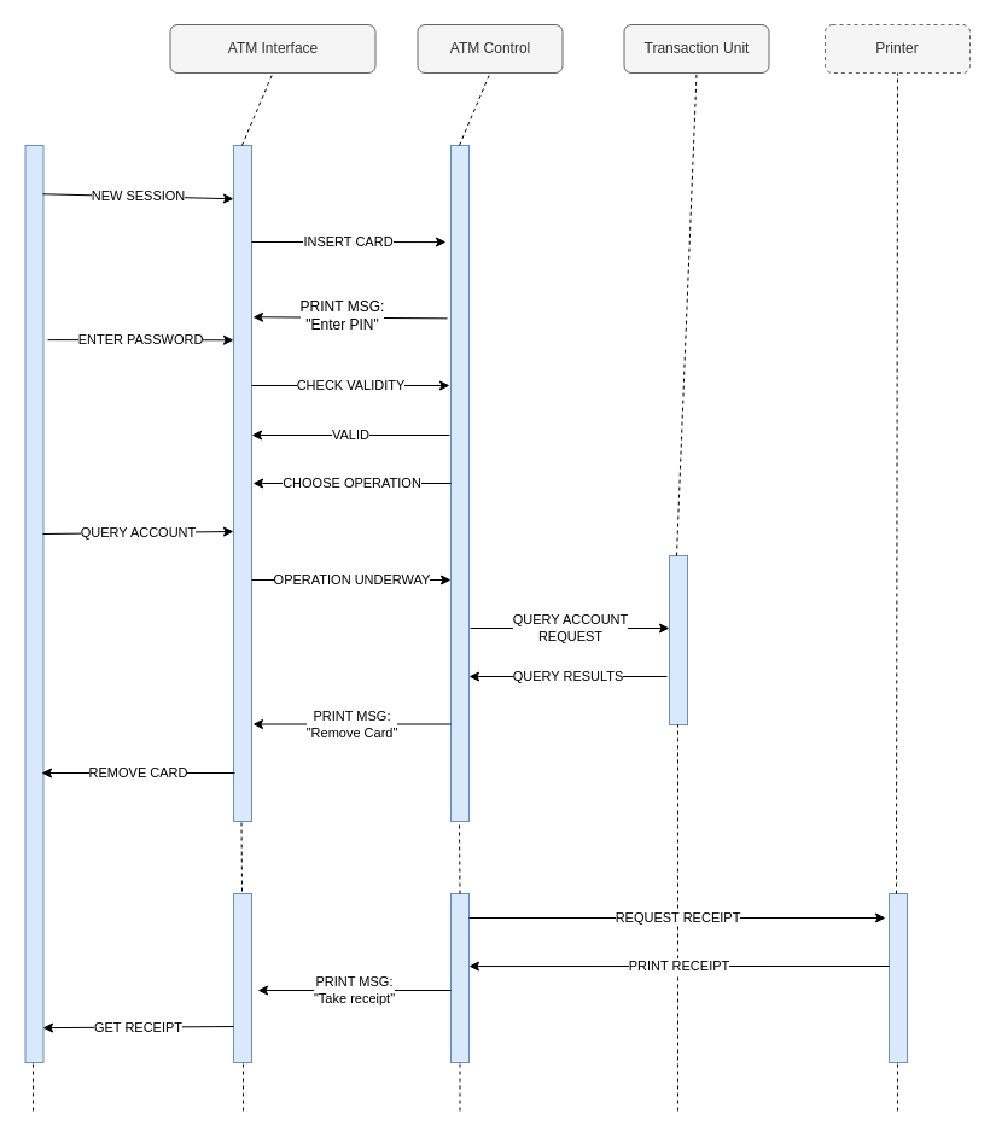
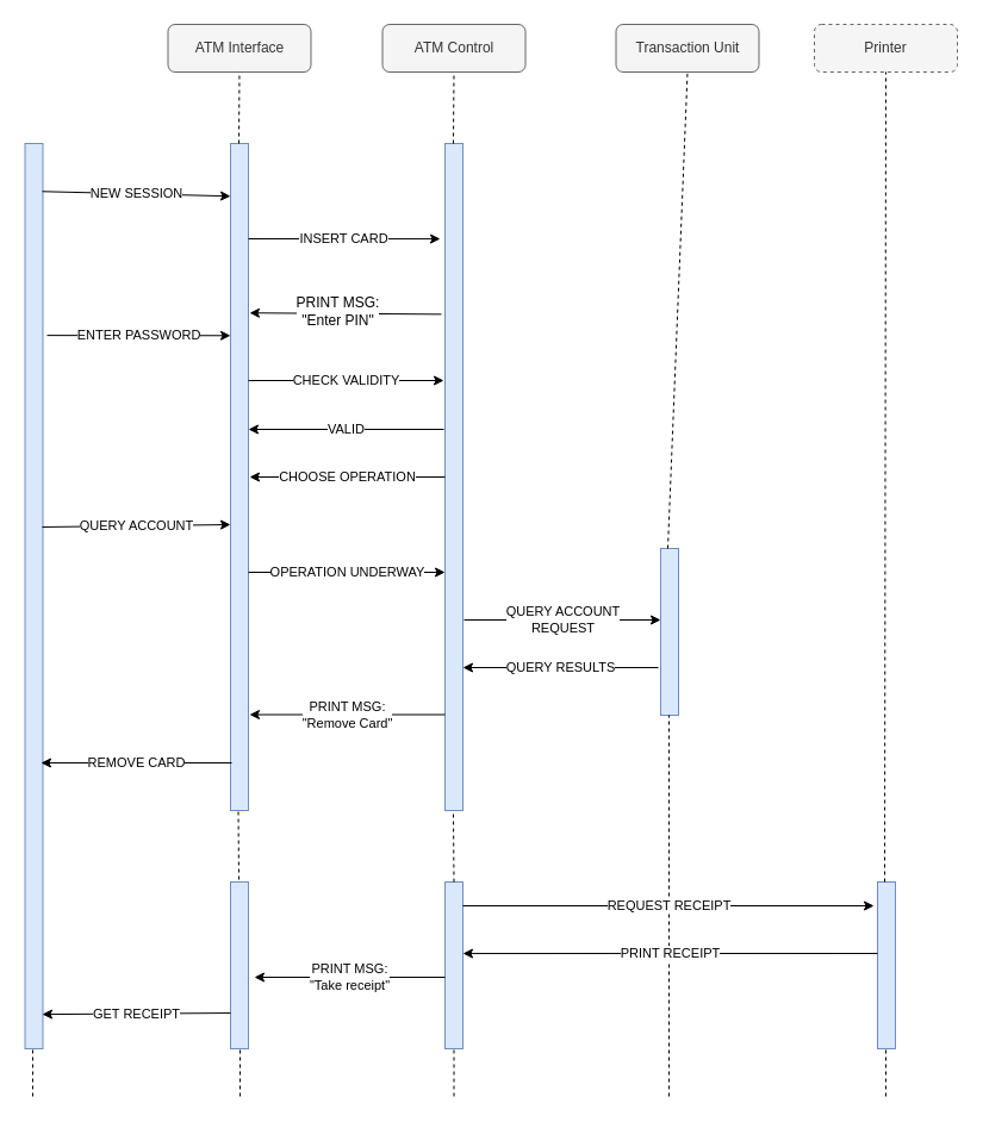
  <mxCell id="0" />
  <mxCell id="1" parent="0" />
  <mxCell id="2" value="" style="html=1;points=[];perimeter=orthogonalPerimeter;fillColor=#dae8fc;strokeColor=#6c8ebf;" vertex="1" parent="1"><mxGeometry x="20.5" y="120" width="15" height="760" as="geometry" /></mxCell>
  <mxCell id="3" value="" style="html=1;points=[];perimeter=orthogonalPerimeter;fillColor=#dae8fc;strokeColor=#6c8ebf;" vertex="1" parent="1"><mxGeometry x="193" y="120" width="15" height="560" as="geometry" /></mxCell>
  <mxCell id="4" value="" style="html=1;points=[];perimeter=orthogonalPerimeter;fillColor=#dae8fc;strokeColor=#6c8ebf;" vertex="1" parent="1"><mxGeometry x="373" y="120" width="15" height="560" as="geometry" /></mxCell>
- <mxCell id="5" value="ATM Interface" style="rounded=1;whiteSpace=wrap;html=1;fillColor=#f5f5f5;strokeColor=#666666;fontColor=#333333;" vertex="1" parent="1"><mxGeometry x="140.5" y="20" width="170" height="40" as="geometry" /></mxCell>
- <mxCell id="6" value="ATM Control" style="rounded=1;whiteSpace=wrap;html=1;fillColor=#f5f5f5;strokeColor=#666666;fontColor=#333333;" vertex="1" parent="1"><mxGeometry x="345.5" y="20" width="120" height="40" as="geometry" /></mxCell>
+ <mxCell id="5" value="ATM Interface" style="rounded=1;whiteSpace=wrap;html=1;fillColor=#f5f5f5;strokeColor=#666666;fontColor=#333333;" vertex="1" parent="1"><mxGeometry x="140.5" y="20" width="120" height="40" as="geometry" /></mxCell>
+ <mxCell id="6" value="ATM Control" style="rounded=1;whiteSpace=wrap;html=1;fillColor=#f5f5f5;strokeColor=#666666;fontColor=#333333;" vertex="1" parent="1"><mxGeometry x="320.5" y="20" width="120" height="40" as="geometry" /></mxCell>
  <mxCell id="7" value="Transaction Unit" style="rounded=1;whiteSpace=wrap;html=1;fillColor=#f5f5f5;strokeColor=#666666;fontColor=#333333;" vertex="1" parent="1"><mxGeometry x="516.5" y="20" width="120" height="40" as="geometry" /></mxCell>
  <mxCell id="8" value="Printer" style="rounded=1;whiteSpace=wrap;html=1;fillColor=#f5f5f5;strokeColor=#666666;fontColor=#333333;dashed=1;" vertex="1" parent="1"><mxGeometry x="683" y="20" width="120" height="40" as="geometry" /></mxCell>
  <mxCell id="9" value="" style="html=1;points=[];perimeter=orthogonalPerimeter;fillColor=#dae8fc;strokeColor=#6c8ebf;" vertex="1" parent="1"><mxGeometry x="193" y="740" width="15" height="140" as="geometry" /></mxCell>
  <mxCell id="10" value="" style="html=1;points=[];perimeter=orthogonalPerimeter;fillColor=#dae8fc;strokeColor=#6c8ebf;" vertex="1" parent="1"><mxGeometry x="373" y="740" width="15" height="140" as="geometry" /></mxCell>
  <mxCell id="11" value="" style="html=1;points=[];perimeter=orthogonalPerimeter;fillColor=#dae8fc;strokeColor=#6c8ebf;" vertex="1" parent="1"><mxGeometry x="554" y="460" width="15" height="140" as="geometry" /></mxCell>
  <mxCell id="12" value="" style="html=1;points=[];perimeter=orthogonalPerimeter;fillColor=#dae8fc;strokeColor=#6c8ebf;" vertex="1" parent="1"><mxGeometry x="736" y="740" width="15" height="140" as="geometry" /></mxCell>
  <mxCell id="13" value="" style="endArrow=none;dashed=1;html=1;entryX=0.667;entryY=1;entryDx=0;entryDy=0;entryPerimeter=0;" edge="1" parent="1"><mxGeometry width="50" height="50" relative="1" as="geometry"><mxPoint x="561" y="920" as="sourcePoint" /><mxPoint x="561" y="600" as="targetPoint" /></mxGeometry></mxCell>
  <mxCell id="14" value="" style="endArrow=none;dashed=1;html=1;entryX=0.5;entryY=1;entryDx=0;entryDy=0;" edge="1" parent="1" target="7"><mxGeometry width="50" height="50" relative="1" as="geometry"><mxPoint x="560" y="460" as="sourcePoint" /><mxPoint x="560" y="140" as="targetPoint" /></mxGeometry></mxCell>
  <mxCell id="15" value="" style="endArrow=none;dashed=1;html=1;entryX=0.5;entryY=1;entryDx=0;entryDy=0;exitX=0.4;exitY=0;exitDx=0;exitDy=0;exitPerimeter=0;" edge="1" parent="1" source="12" target="8"><mxGeometry width="50" height="50" relative="1" as="geometry"><mxPoint x="743" y="710" as="sourcePoint" /><mxPoint x="743" y="390" as="targetPoint" /></mxGeometry></mxCell>
  <mxCell id="16" value="" style="endArrow=none;dashed=1;html=1;entryX=0.533;entryY=1.004;entryDx=0;entryDy=0;entryPerimeter=0;" edge="1" parent="1"><mxGeometry width="50" height="50" relative="1" as="geometry"><mxPoint x="201" y="920" as="sourcePoint" /><mxPoint x="201" y="880" as="targetPoint" /></mxGeometry></mxCell>
  <mxCell id="17" value="" style="endArrow=none;dashed=1;html=1;entryX=0.533;entryY=1.004;entryDx=0;entryDy=0;entryPerimeter=0;" edge="1" parent="1"><mxGeometry width="50" height="50" relative="1" as="geometry"><mxPoint x="27" y="920" as="sourcePoint" /><mxPoint x="27" y="880" as="targetPoint" /></mxGeometry></mxCell>
  <mxCell id="18" value="" style="endArrow=none;dashed=1;html=1;entryX=0.533;entryY=1.004;entryDx=0;entryDy=0;entryPerimeter=0;" edge="1" parent="1"><mxGeometry width="50" height="50" relative="1" as="geometry"><mxPoint x="380.5" y="920" as="sourcePoint" /><mxPoint x="380.5" y="880" as="targetPoint" /></mxGeometry></mxCell>
  <mxCell id="19" value="" style="endArrow=none;dashed=1;html=1;entryX=0.533;entryY=1.004;entryDx=0;entryDy=0;entryPerimeter=0;" edge="1" parent="1"><mxGeometry width="50" height="50" relative="1" as="geometry"><mxPoint x="743" y="920" as="sourcePoint" /><mxPoint x="743" y="880" as="targetPoint" /></mxGeometry></mxCell>
  <mxCell id="20" value="" style="endArrow=none;dashed=1;html=1;entryX=0.5;entryY=1;entryDx=0;entryDy=0;" edge="1" parent="1" target="5"><mxGeometry width="50" height="50" relative="1" as="geometry"><mxPoint x="200" y="120" as="sourcePoint" /><mxPoint x="200" y="80" as="targetPoint" /></mxGeometry></mxCell>
  <mxCell id="21" value="" style="endArrow=none;dashed=1;html=1;entryX=0.5;entryY=1;entryDx=0;entryDy=0;" edge="1" parent="1" target="6"><mxGeometry width="50" height="50" relative="1" as="geometry"><mxPoint x="380" y="120" as="sourcePoint" /><mxPoint x="380" y="80" as="targetPoint" /></mxGeometry></mxCell>
  <mxCell id="22" value="NEW SESSION" style="endArrow=classic;html=1;entryX=0;entryY=0.079;entryDx=0;entryDy=0;entryPerimeter=0;exitX=0.967;exitY=0.053;exitDx=0;exitDy=0;exitPerimeter=0;" edge="1" parent="1" source="2" target="3"><mxGeometry width="50" height="50" relative="1" as="geometry"><mxPoint x="43" y="160" as="sourcePoint" /><mxPoint x="103" y="150" as="targetPoint" /></mxGeometry></mxCell>
  <mxCell id="23" value="ENTER PASSWORD" style="endArrow=classic;html=1;entryX=0;entryY=0.288;entryDx=0;entryDy=0;entryPerimeter=0;exitX=1.233;exitY=0.212;exitDx=0;exitDy=0;exitPerimeter=0;" edge="1" parent="1" source="2" target="3"><mxGeometry width="50" height="50" relative="1" as="geometry"><mxPoint x="35" y="242" as="sourcePoint" /><mxPoint x="193" y="240" as="targetPoint" /></mxGeometry></mxCell>
  <mxCell id="24" value="QUERY ACCOUNT" style="endArrow=classic;html=1;entryX=0;entryY=0.079;entryDx=0;entryDy=0;entryPerimeter=0;exitX=0.967;exitY=0.053;exitDx=0;exitDy=0;exitPerimeter=0;" edge="1" parent="1"><mxGeometry width="50" height="50" relative="1" as="geometry"><mxPoint x="35" y="442" as="sourcePoint" /><mxPoint x="193" y="440" as="targetPoint" /></mxGeometry></mxCell>
  <mxCell id="25" value="INSERT CARD" style="endArrow=classic;html=1;entryX=-0.267;entryY=0.143;entryDx=0;entryDy=0;entryPerimeter=0;" edge="1" parent="1" target="4"><mxGeometry width="50" height="50" relative="1" as="geometry"><mxPoint x="208" y="200" as="sourcePoint" /><mxPoint x="366" y="200" as="targetPoint" /></mxGeometry></mxCell>
  <mxCell id="26" value="" style="endArrow=classic;html=1;entryX=1.067;entryY=0.254;entryDx=0;entryDy=0;entryPerimeter=0;exitX=-0.2;exitY=0.256;exitDx=0;exitDy=0;exitPerimeter=0;" edge="1" parent="1" source="4" target="3"><mxGeometry width="50" height="50" relative="1" as="geometry"><mxPoint x="363" y="280" as="sourcePoint" /><mxPoint x="353" y="290" as="targetPoint" /></mxGeometry></mxCell>
  <mxCell id="27" value="PRINT MSG:&lt;br&gt;&quot;Enter PIN&quot;&lt;br&gt;" style="text;html=1;resizable=0;points=[];align=center;verticalAlign=middle;labelBackgroundColor=#ffffff;" vertex="1" connectable="0" parent="26"><mxGeometry x="0.159" y="1" relative="1" as="geometry"><mxPoint x="6" y="-3.5" as="offset" /></mxGeometry></mxCell>
  <mxCell id="28" value="CHECK VALIDITY" style="endArrow=classic;html=1;" edge="1" parent="1" source="3"><mxGeometry width="50" height="50" relative="1" as="geometry"><mxPoint x="208" y="359" as="sourcePoint" /><mxPoint x="372" y="319" as="targetPoint" /></mxGeometry></mxCell>
  <mxCell id="29" value="VALID" style="endArrow=classic;html=1;entryX=1.067;entryY=0.333;entryDx=0;entryDy=0;entryPerimeter=0;exitX=0;exitY=0.333;exitDx=0;exitDy=0;exitPerimeter=0;" edge="1" parent="1"><mxGeometry width="50" height="50" relative="1" as="geometry"><mxPoint x="372" y="360" as="sourcePoint" /><mxPoint x="208" y="360" as="targetPoint" /></mxGeometry></mxCell>
  <mxCell id="30" value="CHOOSE OPERATION" style="endArrow=classic;html=1;entryX=1.067;entryY=0.333;entryDx=0;entryDy=0;entryPerimeter=0;exitX=0;exitY=0.333;exitDx=0;exitDy=0;exitPerimeter=0;" edge="1" parent="1"><mxGeometry width="50" height="50" relative="1" as="geometry"><mxPoint x="373" y="400" as="sourcePoint" /><mxPoint x="209" y="400" as="targetPoint" /></mxGeometry></mxCell>
  <mxCell id="31" value="OPERATION UNDERWAY" style="endArrow=classic;html=1;entryX=0;entryY=0.167;entryDx=0;entryDy=0;entryPerimeter=0;" edge="1" parent="1"><mxGeometry width="50" height="50" relative="1" as="geometry"><mxPoint x="208" y="480" as="sourcePoint" /><mxPoint x="373" y="480" as="targetPoint" /></mxGeometry></mxCell>
  <mxCell id="32" value="QUERY ACCOUNT &lt;br&gt;REQUEST" style="endArrow=classic;html=1;entryX=0;entryY=0.167;entryDx=0;entryDy=0;entryPerimeter=0;" edge="1" parent="1"><mxGeometry width="50" height="50" relative="1" as="geometry"><mxPoint x="389" y="520" as="sourcePoint" /><mxPoint x="554" y="520" as="targetPoint" /></mxGeometry></mxCell>
  <mxCell id="33" value="QUERY RESULTS" style="endArrow=classic;html=1;entryX=1.067;entryY=0.333;entryDx=0;entryDy=0;entryPerimeter=0;exitX=0;exitY=0.333;exitDx=0;exitDy=0;exitPerimeter=0;" edge="1" parent="1"><mxGeometry width="50" height="50" relative="1" as="geometry"><mxPoint x="552" y="560" as="sourcePoint" /><mxPoint x="388" y="560" as="targetPoint" /></mxGeometry></mxCell>
  <mxCell id="34" value="PRINT MSG:&lt;br&gt;&quot;Remove Card&quot;&lt;br&gt;" style="endArrow=classic;html=1;entryX=1.067;entryY=0.333;entryDx=0;entryDy=0;entryPerimeter=0;exitX=0;exitY=0.333;exitDx=0;exitDy=0;exitPerimeter=0;" edge="1" parent="1"><mxGeometry width="50" height="50" relative="1" as="geometry"><mxPoint x="373" y="599.5" as="sourcePoint" /><mxPoint x="209" y="599.5" as="targetPoint" /></mxGeometry></mxCell>
  <mxCell id="35" value="REMOVE CARD" style="endArrow=classic;html=1;exitX=0;exitY=0.333;exitDx=0;exitDy=0;exitPerimeter=0;" edge="1" parent="1"><mxGeometry width="50" height="50" relative="1" as="geometry"><mxPoint x="194" y="640" as="sourcePoint" /><mxPoint x="34" y="640" as="targetPoint" /></mxGeometry></mxCell>
  <mxCell id="36" value="REQUEST RECEIPT" style="endArrow=classic;html=1;entryX=-0.2;entryY=0.143;entryDx=0;entryDy=0;entryPerimeter=0;exitX=1.233;exitY=0.212;exitDx=0;exitDy=0;exitPerimeter=0;" edge="1" parent="1" target="12"><mxGeometry width="50" height="50" relative="1" as="geometry"><mxPoint x="388" y="760" as="sourcePoint" /><mxPoint x="542" y="760" as="targetPoint" /></mxGeometry></mxCell>
  <mxCell id="37" value="PRINT RECEIPT" style="endArrow=classic;html=1;exitX=0;exitY=0.333;exitDx=0;exitDy=0;exitPerimeter=0;entryX=1;entryY=0.429;entryDx=0;entryDy=0;entryPerimeter=0;" edge="1" parent="1" target="10"><mxGeometry width="50" height="50" relative="1" as="geometry"><mxPoint x="736" y="800" as="sourcePoint" /><mxPoint x="576" y="800" as="targetPoint" /></mxGeometry></mxCell>
  <mxCell id="38" value="PRINT MSG:&lt;br&gt;&quot;Take receipt&quot;&lt;br&gt;" style="endArrow=classic;html=1;exitX=0;exitY=0.333;exitDx=0;exitDy=0;exitPerimeter=0;" edge="1" parent="1"><mxGeometry width="50" height="50" relative="1" as="geometry"><mxPoint x="373" y="820" as="sourcePoint" /><mxPoint x="213" y="820" as="targetPoint" /></mxGeometry></mxCell>
  <mxCell id="39" value="GET RECEIPT" style="endArrow=classic;html=1;exitX=0;exitY=0.786;exitDx=0;exitDy=0;exitPerimeter=0;entryX=0.967;entryY=0.962;entryDx=0;entryDy=0;entryPerimeter=0;" edge="1" parent="1" source="9" target="2"><mxGeometry width="50" height="50" relative="1" as="geometry"><mxPoint x="183" y="850" as="sourcePoint" /><mxPoint x="35.5" y="850" as="targetPoint" /></mxGeometry></mxCell>
  <mxCell id="40" value="" style="endArrow=none;dashed=1;html=1;entryX=0.467;entryY=1.004;entryDx=0;entryDy=0;entryPerimeter=0;" edge="1" parent="1" target="4"><mxGeometry width="50" height="50" relative="1" as="geometry"><mxPoint x="380.5" y="740" as="sourcePoint" /><mxPoint x="380.5" y="700" as="targetPoint" /></mxGeometry></mxCell>
  <mxCell id="41" value="" style="endArrow=none;dashed=1;html=1;entryX=0.467;entryY=1.004;entryDx=0;entryDy=0;entryPerimeter=0;" edge="1" parent="1"><mxGeometry width="50" height="50" relative="1" as="geometry"><mxPoint x="200" y="738" as="sourcePoint" /><mxPoint x="199.5" y="680" as="targetPoint" /></mxGeometry></mxCell>
